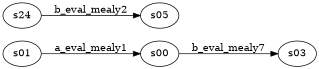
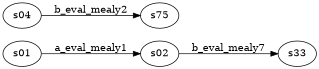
  strict digraph {
    rankdir=LR
-   s02 [label=s00]
-   s03
+   s02
+   s03 [label=s33]
    s01
-   s04 [label=s24]
-   s05
+   s04
+   s05 [label=s75]
    s02 -> s03 [label=b_eval_mealy7]
    s01 -> s02 [label=a_eval_mealy1]
    s04 -> s05 [label=b_eval_mealy2]
  }
